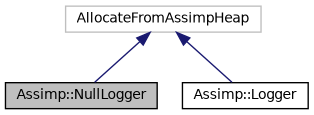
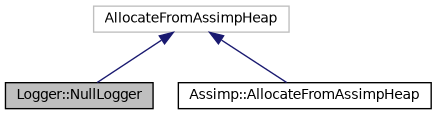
  digraph {
    node [color=black fillcolor=white fontname=Helvetica fontsize=10 shape=record style=filled]
    edge [color=midnightblue dir=back fontname=Helvetica fontsize=10 labelfontname=Helvetica labelfontsize=10 style=solid]
-   n1 [fillcolor=grey75 fontcolor=black height=0.2 label="Assimp::NullLogger" width=0.4]
-   n2 [height=0.2 label="Assimp::Logger" width=0.4]
+   n1 [fillcolor=grey75 fontcolor=black height=0.2 label="Logger::NullLogger" width=0.4]
+   n2 [height=0.2 label="Assimp::AllocateFromAssimpHeap" width=0.4]
    n3 [color=grey75 height=0.2 label=AllocateFromAssimpHeap width=0.4]
    n3 -> n1
    n3 -> n2
  }
